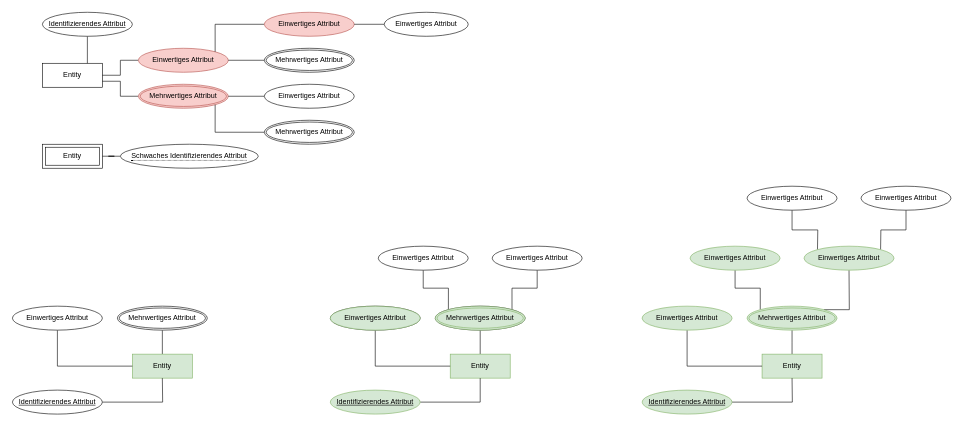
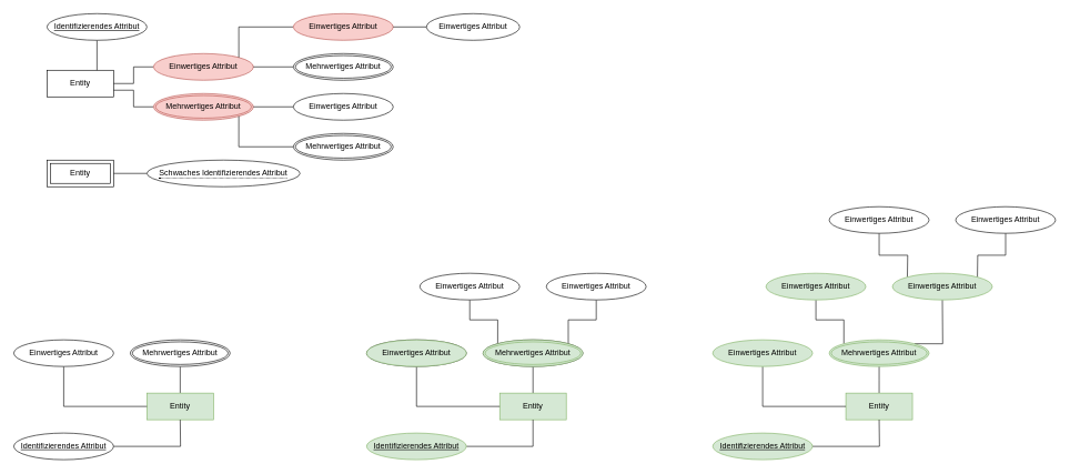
  <mxCell id="0" />
  <mxCell id="1" parent="0" />
  <mxCell id="2" value="Entity" style="whiteSpace=wrap;html=1;align=center;" vertex="1" parent="1"><mxGeometry x="70" y="105" width="100" height="40" as="geometry" /></mxCell>
  <mxCell id="3" style="edgeStyle=orthogonalEdgeStyle;rounded=0;orthogonalLoop=1;jettySize=auto;html=1;entryX=1;entryY=0.5;entryDx=0;entryDy=0;endArrow=none;endFill=0;" edge="1" parent="1" source="4" target="2"><mxGeometry relative="1" as="geometry" /></mxCell>
  <mxCell id="4" value="Einwertiges Attribut" style="ellipse;whiteSpace=wrap;html=1;align=center;fillColor=#f8cecc;strokeColor=#b85450;" vertex="1" parent="1"><mxGeometry x="230" y="80" width="150" height="40" as="geometry" /></mxCell>
  <mxCell id="5" style="edgeStyle=orthogonalEdgeStyle;rounded=0;orthogonalLoop=1;jettySize=auto;html=1;entryX=1;entryY=0.75;entryDx=0;entryDy=0;endArrow=none;endFill=0;" edge="1" parent="1" source="6" target="2"><mxGeometry relative="1" as="geometry" /></mxCell>
  <mxCell id="6" value="Mehrwertiges Attribut" style="ellipse;shape=doubleEllipse;margin=3;whiteSpace=wrap;html=1;align=center;fillColor=#f8cecc;strokeColor=#b85450;" vertex="1" parent="1"><mxGeometry x="230" y="140" width="150" height="40" as="geometry" /></mxCell>
  <mxCell id="7" style="edgeStyle=orthogonalEdgeStyle;rounded=0;orthogonalLoop=1;jettySize=auto;html=1;entryX=1;entryY=0;entryDx=0;entryDy=0;endArrow=none;endFill=0;" edge="1" parent="1" source="8" target="4"><mxGeometry relative="1" as="geometry" /></mxCell>
  <mxCell id="8" value="Einwertiges Attribut" style="ellipse;whiteSpace=wrap;html=1;align=center;fillColor=#f8cecc;strokeColor=#b85450;" vertex="1" parent="1"><mxGeometry x="440" y="20" width="150" height="40" as="geometry" /></mxCell>
  <mxCell id="9" style="edgeStyle=orthogonalEdgeStyle;rounded=0;orthogonalLoop=1;jettySize=auto;html=1;exitX=0;exitY=0.5;exitDx=0;exitDy=0;entryX=1;entryY=0.5;entryDx=0;entryDy=0;endArrow=none;endFill=0;" edge="1" parent="1" source="10" target="6"><mxGeometry relative="1" as="geometry" /></mxCell>
  <mxCell id="10" value="Einwertiges Attribut" style="ellipse;whiteSpace=wrap;html=1;align=center;" vertex="1" parent="1"><mxGeometry x="440" y="140" width="150" height="40" as="geometry" /></mxCell>
  <mxCell id="11" style="edgeStyle=orthogonalEdgeStyle;rounded=0;orthogonalLoop=1;jettySize=auto;html=1;entryX=1;entryY=0.5;entryDx=0;entryDy=0;endArrow=none;endFill=0;" edge="1" parent="1" source="12" target="4"><mxGeometry relative="1" as="geometry" /></mxCell>
  <mxCell id="12" value="Mehrwertiges Attribut" style="ellipse;shape=doubleEllipse;margin=3;whiteSpace=wrap;html=1;align=center;" vertex="1" parent="1"><mxGeometry x="440" y="80" width="150" height="40" as="geometry" /></mxCell>
  <mxCell id="13" style="edgeStyle=orthogonalEdgeStyle;rounded=0;orthogonalLoop=1;jettySize=auto;html=1;entryX=1;entryY=1;entryDx=0;entryDy=0;endArrow=none;endFill=0;" edge="1" parent="1" source="14" target="6"><mxGeometry relative="1" as="geometry" /></mxCell>
  <mxCell id="14" value="Mehrwertiges Attribut" style="ellipse;shape=doubleEllipse;margin=3;whiteSpace=wrap;html=1;align=center;" vertex="1" parent="1"><mxGeometry x="440" y="200" width="150" height="40" as="geometry" /></mxCell>
  <mxCell id="15" style="edgeStyle=orthogonalEdgeStyle;rounded=0;orthogonalLoop=1;jettySize=auto;html=1;entryX=1;entryY=0.5;entryDx=0;entryDy=0;endArrow=none;endFill=0;" edge="1" parent="1" source="16" target="8"><mxGeometry relative="1" as="geometry" /></mxCell>
  <mxCell id="16" value="Einwertiges Attribut" style="ellipse;whiteSpace=wrap;html=1;align=center;" vertex="1" parent="1"><mxGeometry x="640" y="20" width="140" height="40" as="geometry" /></mxCell>
  <mxCell id="17" style="edgeStyle=orthogonalEdgeStyle;rounded=0;orthogonalLoop=1;jettySize=auto;html=1;entryX=0.75;entryY=0;entryDx=0;entryDy=0;endArrow=none;endFill=0;" edge="1" parent="1" source="18" target="2"><mxGeometry relative="1" as="geometry" /></mxCell>
  <mxCell id="18" value="Identifizierendes Attribut" style="ellipse;whiteSpace=wrap;html=1;align=center;fontStyle=4;" vertex="1" parent="1"><mxGeometry x="70" y="20" width="150" height="40" as="geometry" /></mxCell>
  <mxCell id="19" value="Entity" style="shape=ext;margin=3;double=1;whiteSpace=wrap;html=1;align=center;" vertex="1" parent="1"><mxGeometry x="70" y="240" width="100" height="40" as="geometry" /></mxCell>
  <mxCell id="20" style="edgeStyle=orthogonalEdgeStyle;rounded=0;orthogonalLoop=1;jettySize=auto;html=1;entryX=1;entryY=0.5;entryDx=0;entryDy=0;endArrow=none;endFill=0;" edge="1" parent="1" source="21" target="19"><mxGeometry relative="1" as="geometry" /></mxCell>
- <mxCell id="21" value="&lt;span style=&quot;border-bottom: 1px dotted&quot;&gt;Schwaches Identifizierendes Attribut&lt;/span&gt;" style="ellipse;whiteSpace=wrap;html=1;align=center;" vertex="1" parent="1"><mxGeometry x="200" y="240" width="230" height="40" as="geometry" /></mxCell>
+ <mxCell id="21" value="&lt;span style=&quot;border-bottom: 1px dotted&quot;&gt;Schwaches Identifizierendes Attribut&lt;/span&gt;" style="ellipse;whiteSpace=wrap;html=1;align=center;" vertex="1" parent="1"><mxGeometry x="220" y="240" width="230" height="40" as="geometry" /></mxCell>
  <mxCell id="22" value="" style="edgeStyle=orthogonalEdgeStyle;rounded=0;orthogonalLoop=1;jettySize=auto;html=1;endArrow=none;endFill=0;" edge="1" parent="1" source="23" target="26"><mxGeometry relative="1" as="geometry" /></mxCell>
  <mxCell id="23" value="Entity" style="whiteSpace=wrap;html=1;align=center;fillColor=#d5e8d4;strokeColor=#82b366;" vertex="1" parent="1"><mxGeometry x="220" y="590" width="100" height="40" as="geometry" /></mxCell>
  <mxCell id="24" style="edgeStyle=orthogonalEdgeStyle;rounded=0;orthogonalLoop=1;jettySize=auto;html=1;exitX=0.5;exitY=1;exitDx=0;exitDy=0;entryX=0;entryY=0.5;entryDx=0;entryDy=0;endArrow=none;endFill=0;" edge="1" parent="1" source="25" target="23"><mxGeometry relative="1" as="geometry" /></mxCell>
  <mxCell id="25" value="Einwertiges Attribut" style="ellipse;whiteSpace=wrap;html=1;align=center;" vertex="1" parent="1"><mxGeometry x="20" y="510" width="150" height="40" as="geometry" /></mxCell>
  <mxCell id="26" value="Mehrwertiges Attribut" style="ellipse;shape=doubleEllipse;margin=3;whiteSpace=wrap;html=1;align=center;" vertex="1" parent="1"><mxGeometry x="195" y="510" width="150" height="40" as="geometry" /></mxCell>
  <mxCell id="27" value="" style="edgeStyle=orthogonalEdgeStyle;rounded=0;orthogonalLoop=1;jettySize=auto;html=1;endArrow=none;endFill=0;" edge="1" parent="1" source="28" target="33"><mxGeometry relative="1" as="geometry" /></mxCell>
  <mxCell id="28" value="Entity" style="whiteSpace=wrap;html=1;align=center;fillColor=#d5e8d4;strokeColor=#82b366;" vertex="1" parent="1"><mxGeometry x="750" y="590" width="100" height="40" as="geometry" /></mxCell>
  <mxCell id="29" style="edgeStyle=orthogonalEdgeStyle;rounded=0;orthogonalLoop=1;jettySize=auto;html=1;exitX=0.5;exitY=1;exitDx=0;exitDy=0;entryX=0;entryY=0.5;entryDx=0;entryDy=0;endArrow=none;endFill=0;" edge="1" parent="1" source="30" target="28"><mxGeometry relative="1" as="geometry" /></mxCell>
  <mxCell id="30" value="Einwertiges Attribut" style="ellipse;whiteSpace=wrap;html=1;align=center;" vertex="1" parent="1"><mxGeometry x="550" y="510" width="150" height="40" as="geometry" /></mxCell>
  <mxCell id="31" style="edgeStyle=orthogonalEdgeStyle;rounded=0;orthogonalLoop=1;jettySize=auto;html=1;exitX=0;exitY=0;exitDx=0;exitDy=0;entryX=0.5;entryY=1;entryDx=0;entryDy=0;endArrow=none;endFill=0;" edge="1" parent="1" source="33" target="36"><mxGeometry relative="1" as="geometry" /></mxCell>
  <mxCell id="32" style="edgeStyle=orthogonalEdgeStyle;rounded=0;orthogonalLoop=1;jettySize=auto;html=1;exitX=1;exitY=0;exitDx=0;exitDy=0;entryX=0.5;entryY=1;entryDx=0;entryDy=0;endArrow=none;endFill=0;" edge="1" parent="1" source="33" target="37"><mxGeometry relative="1" as="geometry" /></mxCell>
  <mxCell id="33" value="Mehrwertiges Attribut" style="ellipse;shape=doubleEllipse;margin=3;whiteSpace=wrap;html=1;align=center;" vertex="1" parent="1"><mxGeometry x="725" y="510" width="150" height="40" as="geometry" /></mxCell>
  <mxCell id="34" style="edgeStyle=orthogonalEdgeStyle;rounded=0;orthogonalLoop=1;jettySize=auto;html=1;entryX=0.5;entryY=1;entryDx=0;entryDy=0;endArrow=none;endFill=0;" edge="1" parent="1" source="35" target="28"><mxGeometry relative="1" as="geometry" /></mxCell>
  <mxCell id="35" value="Identifizierendes Attribut" style="ellipse;whiteSpace=wrap;html=1;align=center;fontStyle=4;fillColor=#d5e8d4;strokeColor=#82b366;" vertex="1" parent="1"><mxGeometry x="550" y="650" width="150" height="40" as="geometry" /></mxCell>
  <mxCell id="36" value="Einwertiges Attribut" style="ellipse;whiteSpace=wrap;html=1;align=center;" vertex="1" parent="1"><mxGeometry x="630" y="410" width="150" height="40" as="geometry" /></mxCell>
  <mxCell id="37" value="Einwertiges Attribut" style="ellipse;whiteSpace=wrap;html=1;align=center;" vertex="1" parent="1"><mxGeometry x="820" y="410" width="150" height="40" as="geometry" /></mxCell>
  <mxCell id="38" value="" style="edgeStyle=orthogonalEdgeStyle;rounded=0;orthogonalLoop=1;jettySize=auto;html=1;endArrow=none;endFill=0;" edge="1" parent="1" source="39"><mxGeometry relative="1" as="geometry"><mxPoint x="1320" y="550" as="targetPoint" /></mxGeometry></mxCell>
  <mxCell id="39" value="Entity" style="whiteSpace=wrap;html=1;align=center;fillColor=#d5e8d4;strokeColor=#82b366;" vertex="1" parent="1"><mxGeometry x="1270" y="590" width="100" height="40" as="geometry" /></mxCell>
  <mxCell id="40" style="edgeStyle=orthogonalEdgeStyle;rounded=0;orthogonalLoop=1;jettySize=auto;html=1;exitX=0.5;exitY=1;exitDx=0;exitDy=0;entryX=0;entryY=0.5;entryDx=0;entryDy=0;endArrow=none;endFill=0;" edge="1" parent="1" source="41" target="39"><mxGeometry relative="1" as="geometry" /></mxCell>
  <mxCell id="41" value="Einwertiges Attribut" style="ellipse;whiteSpace=wrap;html=1;align=center;fillColor=#d5e8d4;strokeColor=#82b366;" vertex="1" parent="1"><mxGeometry x="1070" y="510" width="150" height="40" as="geometry" /></mxCell>
  <mxCell id="42" style="edgeStyle=orthogonalEdgeStyle;rounded=0;orthogonalLoop=1;jettySize=auto;html=1;entryX=0.5;entryY=1;entryDx=0;entryDy=0;endArrow=none;endFill=0;" edge="1" parent="1" source="43"><mxGeometry relative="1" as="geometry"><mxPoint x="270" y="630" as="targetPoint" /></mxGeometry></mxCell>
  <mxCell id="43" value="Identifizierendes Attribut" style="ellipse;whiteSpace=wrap;html=1;align=center;fontStyle=4;" vertex="1" parent="1"><mxGeometry x="20" y="650" width="150" height="40" as="geometry" /></mxCell>
  <mxCell id="44" style="edgeStyle=orthogonalEdgeStyle;rounded=0;orthogonalLoop=1;jettySize=auto;html=1;entryX=0.5;entryY=1;entryDx=0;entryDy=0;endArrow=none;endFill=0;" edge="1" parent="1" source="45"><mxGeometry relative="1" as="geometry"><mxPoint x="1320" y="630" as="targetPoint" /></mxGeometry></mxCell>
  <mxCell id="45" value="Identifizierendes Attribut" style="ellipse;whiteSpace=wrap;html=1;align=center;fontStyle=4;fillColor=#d5e8d4;strokeColor=#82b366;" vertex="1" parent="1"><mxGeometry x="1070" y="650" width="150" height="40" as="geometry" /></mxCell>
  <mxCell id="46" style="edgeStyle=orthogonalEdgeStyle;rounded=0;orthogonalLoop=1;jettySize=auto;html=1;exitX=0;exitY=0;exitDx=0;exitDy=0;entryX=0.5;entryY=1;entryDx=0;entryDy=0;endArrow=none;endFill=0;" edge="1" parent="1" source="48" target="49"><mxGeometry relative="1" as="geometry" /></mxCell>
  <mxCell id="47" style="edgeStyle=orthogonalEdgeStyle;rounded=0;orthogonalLoop=1;jettySize=auto;html=1;exitX=1;exitY=0;exitDx=0;exitDy=0;entryX=0.5;entryY=1;entryDx=0;entryDy=0;endArrow=none;endFill=0;" edge="1" parent="1" source="48"><mxGeometry relative="1" as="geometry"><mxPoint x="1415" y="450" as="targetPoint" /></mxGeometry></mxCell>
  <mxCell id="48" value="Mehrwertiges Attribut" style="ellipse;shape=doubleEllipse;margin=3;whiteSpace=wrap;html=1;align=center;fillColor=#d5e8d4;strokeColor=#82b366;" vertex="1" parent="1"><mxGeometry x="1245" y="510" width="150" height="40" as="geometry" /></mxCell>
  <mxCell id="49" value="Einwertiges Attribut" style="ellipse;whiteSpace=wrap;html=1;align=center;fillColor=#d5e8d4;strokeColor=#82b366;" vertex="1" parent="1"><mxGeometry x="1150" y="410" width="150" height="40" as="geometry" /></mxCell>
  <mxCell id="50" style="edgeStyle=orthogonalEdgeStyle;rounded=0;orthogonalLoop=1;jettySize=auto;html=1;exitX=0;exitY=0;exitDx=0;exitDy=0;entryX=0.5;entryY=1;entryDx=0;entryDy=0;endArrow=none;endFill=0;" edge="1" parent="1" target="52"><mxGeometry relative="1" as="geometry"><mxPoint x="1362.38" y="415.749" as="sourcePoint" /></mxGeometry></mxCell>
  <mxCell id="51" style="edgeStyle=orthogonalEdgeStyle;rounded=0;orthogonalLoop=1;jettySize=auto;html=1;exitX=1;exitY=0;exitDx=0;exitDy=0;entryX=0.5;entryY=1;entryDx=0;entryDy=0;endArrow=none;endFill=0;" edge="1" parent="1" target="53"><mxGeometry relative="1" as="geometry"><mxPoint x="1467.62" y="415.749" as="sourcePoint" /></mxGeometry></mxCell>
  <mxCell id="52" value="Einwertiges Attribut" style="ellipse;whiteSpace=wrap;html=1;align=center;" vertex="1" parent="1"><mxGeometry x="1245" y="310" width="150" height="40" as="geometry" /></mxCell>
  <mxCell id="53" value="Einwertiges Attribut" style="ellipse;whiteSpace=wrap;html=1;align=center;" vertex="1" parent="1"><mxGeometry x="1435" y="310" width="150" height="40" as="geometry" /></mxCell>
  <mxCell id="54" value="Einwertiges Attribut" style="ellipse;whiteSpace=wrap;html=1;align=center;fillColor=#d5e8d4;strokeColor=#82b366;" vertex="1" parent="1"><mxGeometry x="1340" y="410" width="150" height="40" as="geometry" /></mxCell>
  <mxCell id="55" value="Einwertiges Attribut" style="ellipse;whiteSpace=wrap;html=1;align=center;fillColor=#d5e8d4;strokeColor=#82b366;" vertex="1" parent="1"><mxGeometry x="550" y="510" width="150" height="40" as="geometry" /></mxCell>
  <mxCell id="56" value="Mehrwertiges Attribut" style="ellipse;shape=doubleEllipse;margin=3;whiteSpace=wrap;html=1;align=center;fillColor=#d5e8d4;strokeColor=#82b366;" vertex="1" parent="1"><mxGeometry x="725" y="510" width="150" height="40" as="geometry" /></mxCell>
